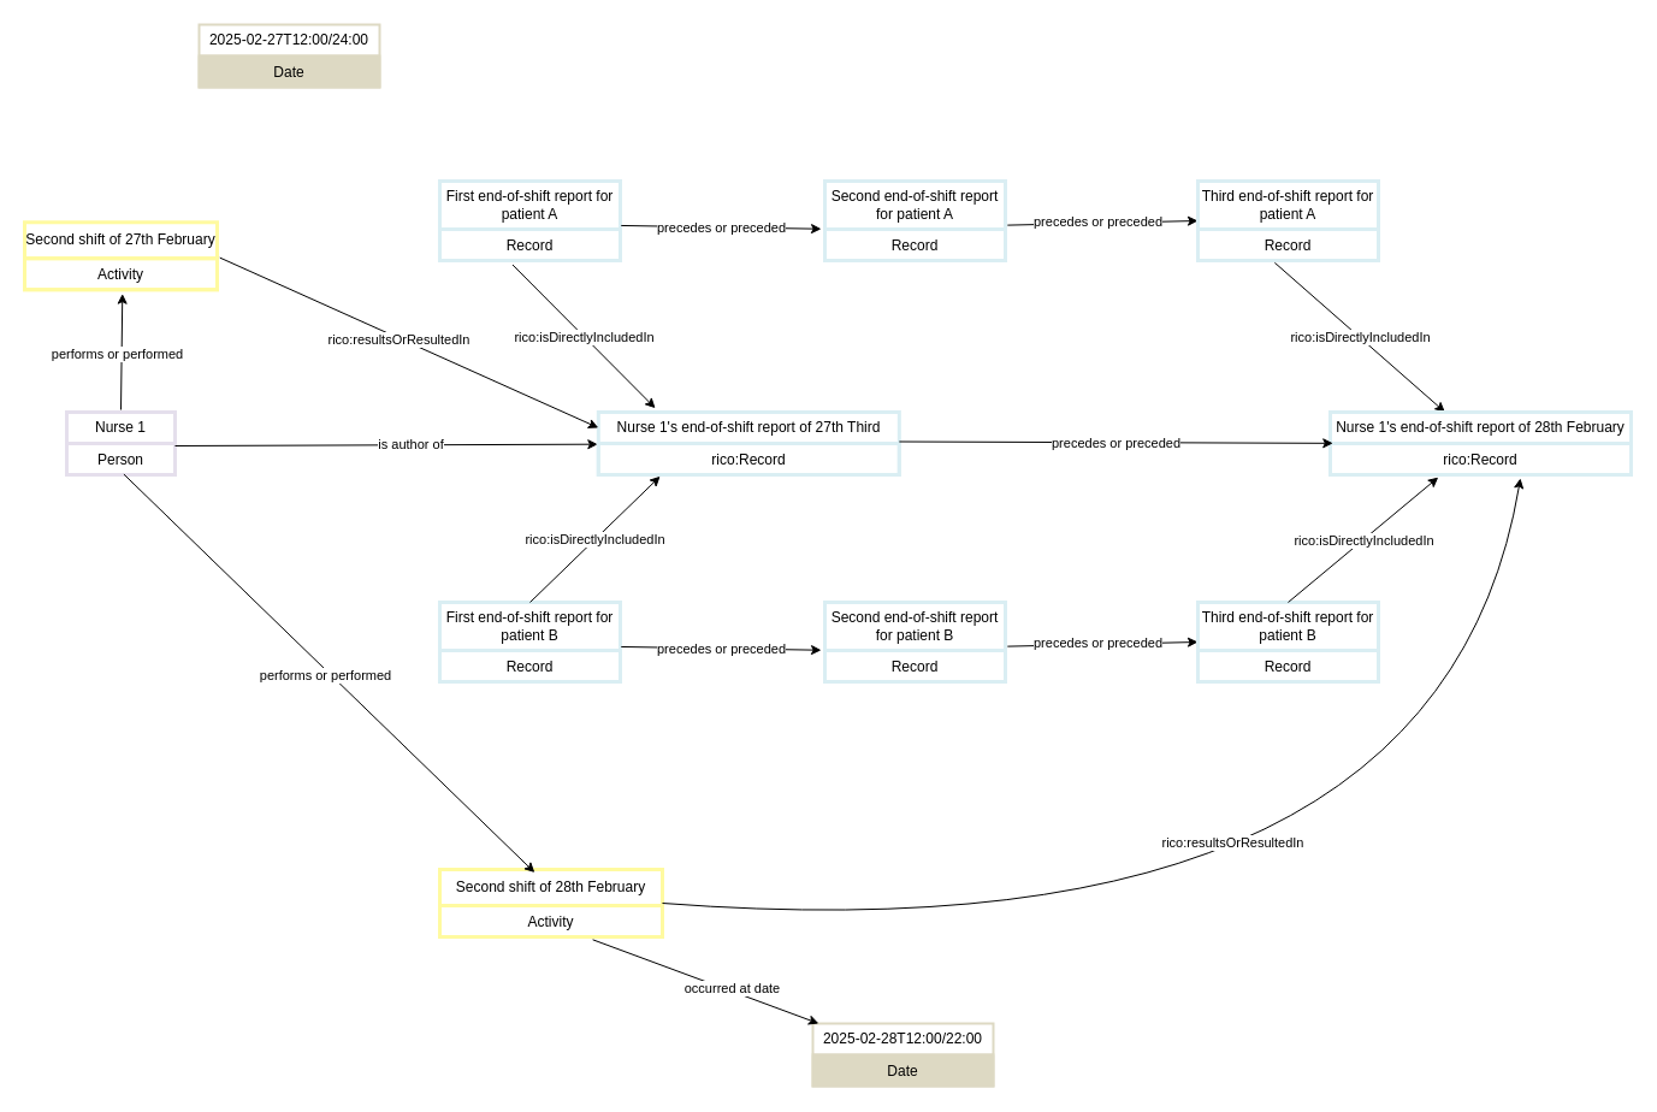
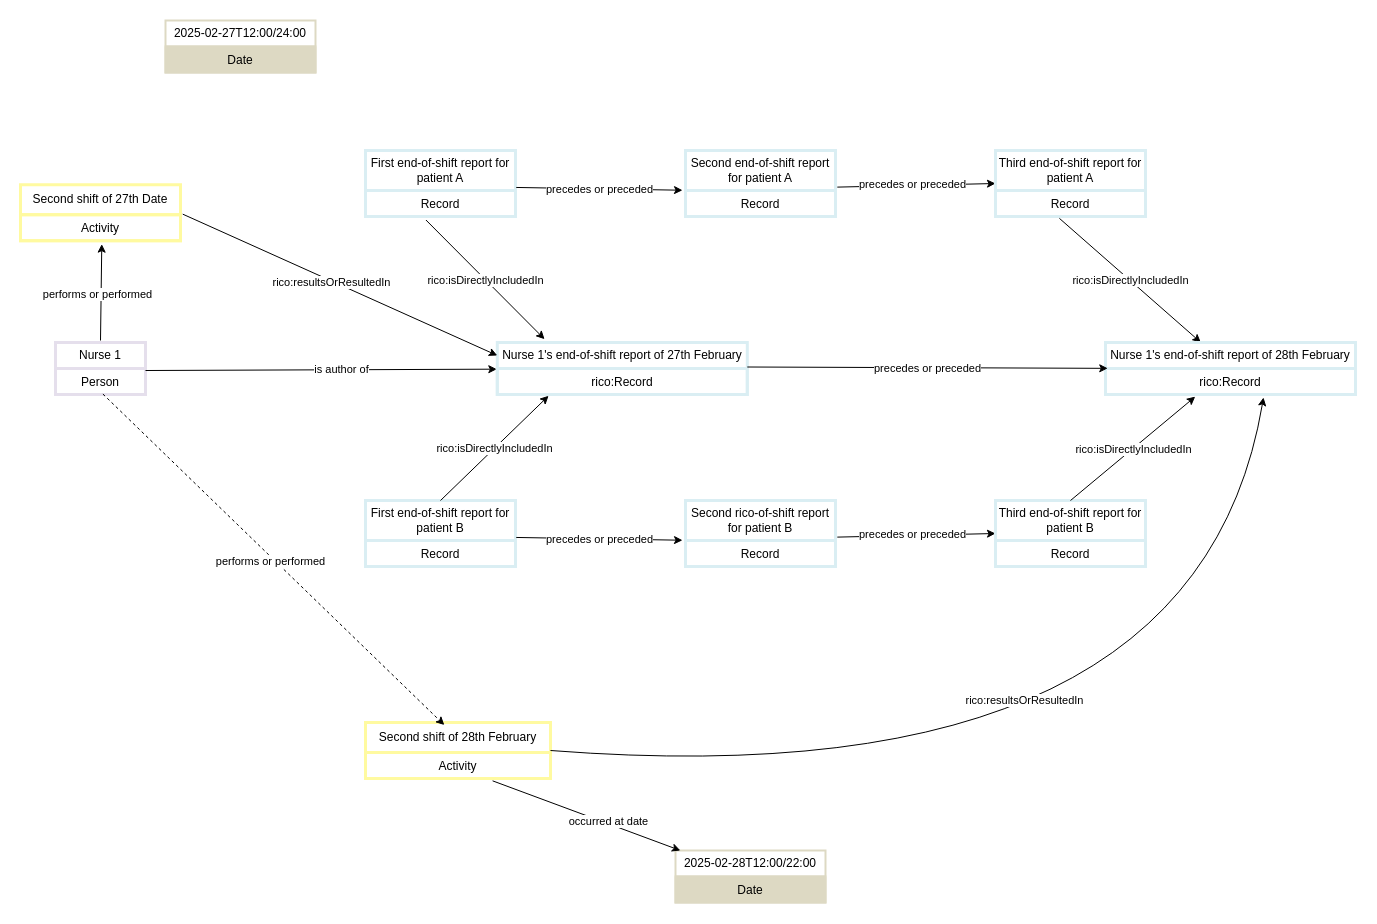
  <mxCell id="0" />
  <mxCell id="1" parent="0" />
  <mxCell id="2" value="First end-of-shift report for patient A" style="swimlane;fontStyle=0;childLayout=stackLayout;horizontal=1;startSize=40;strokeColor=#DAEEF3;strokeWidth=3;fillColor=none;horizontalStack=0;resizeParent=1;resizeParentMax=0;resizeLast=0;collapsible=1;marginBottom=0;whiteSpace=wrap;html=1;labelPadding=0;" parent="1" vertex="1"><mxGeometry x="365" y="150" width="150" height="66" as="geometry" /></mxCell>
  <mxCell id="3" value="Record" style="text;strokeColor=#DAEEF3;strokeWidth=3;fillColor=none;align=center;verticalAlign=top;spacingLeft=4;spacingRight=4;overflow=hidden;rotatable=0;points=[[0,0.5],[1,0.5]];portConstraint=eastwest;whiteSpace=wrap;html=1;" parent="2" vertex="1"><mxGeometry y="40" width="150" height="26" as="geometry" /></mxCell>
  <mxCell id="4" value="" style="endArrow=classic;html=1;rounded=0;entryX=-0.02;entryY=-0.01;entryDx=0;entryDy=0;entryPerimeter=0;exitX=1.005;exitY=0.56;exitDx=0;exitDy=0;exitPerimeter=0;" parent="1" source="2" target="9" edge="1"><mxGeometry relative="1" as="geometry"><mxPoint x="585" y="185.5" as="sourcePoint" /><mxPoint x="765" y="186" as="targetPoint" /></mxGeometry></mxCell>
  <mxCell id="5" value="precedes or preceded" style="edgeLabel;resizable=0;html=1;;align=center;verticalAlign=middle;" parent="4" connectable="0" vertex="1"><mxGeometry relative="1" as="geometry" /></mxCell>
  <mxCell id="6" value="" style="endArrow=classic;html=1;rounded=0;entryX=0;entryY=0.5;entryDx=0;entryDy=0;exitX=1.012;exitY=-0.13;exitDx=0;exitDy=0;exitPerimeter=0;entryPerimeter=0;" parent="1" source="9" target="10" edge="1"><mxGeometry relative="1" as="geometry"><mxPoint x="915" y="185.5" as="sourcePoint" /><mxPoint x="1086.82" y="186.988" as="targetPoint" /></mxGeometry></mxCell>
  <mxCell id="7" value="precedes or preceded" style="edgeLabel;resizable=0;html=1;;align=center;verticalAlign=middle;" parent="6" connectable="0" vertex="1"><mxGeometry relative="1" as="geometry"><mxPoint x="-4" y="-1" as="offset" /></mxGeometry></mxCell>
  <mxCell id="8" value="Second end-of-shift report for patient A" style="swimlane;fontStyle=0;childLayout=stackLayout;horizontal=1;startSize=40;strokeColor=#DAEEF3;strokeWidth=3;fillColor=none;horizontalStack=0;resizeParent=1;resizeParentMax=0;resizeLast=0;collapsible=1;marginBottom=0;whiteSpace=wrap;html=1;labelPadding=0;" parent="1" vertex="1"><mxGeometry x="685" y="150" width="150" height="66" as="geometry" /></mxCell>
  <mxCell id="9" value="Record" style="text;strokeColor=#DAEEF3;strokeWidth=3;fillColor=none;align=center;verticalAlign=top;spacingLeft=4;spacingRight=4;overflow=hidden;rotatable=0;points=[[0,0.5],[1,0.5]];portConstraint=eastwest;whiteSpace=wrap;html=1;" parent="8" vertex="1"><mxGeometry y="40" width="150" height="26" as="geometry" /></mxCell>
  <mxCell id="10" value="Third end-of-shift report for patient A" style="swimlane;fontStyle=0;childLayout=stackLayout;horizontal=1;startSize=40;strokeColor=#DAEEF3;strokeWidth=3;fillColor=none;horizontalStack=0;resizeParent=1;resizeParentMax=0;resizeLast=0;collapsible=1;marginBottom=0;whiteSpace=wrap;html=1;labelPadding=0;" parent="1" vertex="1"><mxGeometry x="995" y="150" width="150" height="66" as="geometry" /></mxCell>
  <mxCell id="11" value="Record" style="text;strokeColor=#DAEEF3;strokeWidth=3;fillColor=none;align=center;verticalAlign=top;spacingLeft=4;spacingRight=4;overflow=hidden;rotatable=0;points=[[0,0.5],[1,0.5]];portConstraint=eastwest;whiteSpace=wrap;html=1;" parent="10" vertex="1"><mxGeometry y="40" width="150" height="26" as="geometry" /></mxCell>
- <mxCell id="12" value="Second shift of 27th February" style="swimlane;fontStyle=0;childLayout=stackLayout;horizontal=1;startSize=30;strokeColor=#FFFAA0;strokeWidth=3;fillColor=none;horizontalStack=0;resizeParent=1;resizeParentMax=0;resizeLast=0;collapsible=1;marginBottom=0;whiteSpace=wrap;html=1;" parent="1" vertex="1"><mxGeometry x="20" y="184.2" width="160" height="56" as="geometry" /></mxCell>
+ <mxCell id="12" value="Second shift of 27th Date" style="swimlane;fontStyle=0;childLayout=stackLayout;horizontal=1;startSize=30;strokeColor=#FFFAA0;strokeWidth=3;fillColor=none;horizontalStack=0;resizeParent=1;resizeParentMax=0;resizeLast=0;collapsible=1;marginBottom=0;whiteSpace=wrap;html=1;" parent="1" vertex="1"><mxGeometry x="20" y="184.2" width="160" height="56" as="geometry" /></mxCell>
  <mxCell id="13" value="Activity" style="text;strokeColor=#FFFAA0;strokeWidth=3;fillColor=none;align=center;verticalAlign=top;spacingLeft=4;spacingRight=4;overflow=hidden;rotatable=0;points=[[0,0.5],[1,0.5]];portConstraint=eastwest;whiteSpace=wrap;html=1;" parent="12" vertex="1"><mxGeometry y="30" width="160" height="26" as="geometry" /></mxCell>
  <mxCell id="14" value="Nurse 1" style="swimlane;fontStyle=0;childLayout=stackLayout;horizontal=1;startSize=26;strokeColor=#E5DFEC;strokeWidth=3;fillColor=none;horizontalStack=0;resizeParent=1;resizeParentMax=0;resizeLast=0;collapsible=1;marginBottom=0;whiteSpace=wrap;html=1;" parent="1" vertex="1"><mxGeometry x="55" y="342" width="90" height="52" as="geometry" /></mxCell>
  <mxCell id="15" value="Person" style="text;strokeColor=#E5DFEC;strokeWidth=3;fillColor=none;align=center;verticalAlign=top;spacingLeft=4;spacingRight=4;overflow=hidden;rotatable=0;points=[[0,0.5],[1,0.5]];portConstraint=eastwest;whiteSpace=wrap;html=1;" parent="14" vertex="1"><mxGeometry y="26" width="90" height="26" as="geometry" /></mxCell>
  <mxCell id="16" value="Second shift of 28th February" style="swimlane;fontStyle=0;childLayout=stackLayout;horizontal=1;startSize=30;strokeColor=#FFFAA0;strokeWidth=3;fillColor=none;horizontalStack=0;resizeParent=1;resizeParentMax=0;resizeLast=0;collapsible=1;marginBottom=0;whiteSpace=wrap;html=1;" parent="1" vertex="1"><mxGeometry x="365" y="722" width="185" height="56" as="geometry" /></mxCell>
  <mxCell id="17" value="Activity" style="text;strokeColor=#FFFAA0;strokeWidth=3;fillColor=none;align=center;verticalAlign=top;spacingLeft=4;spacingRight=4;overflow=hidden;rotatable=0;points=[[0,0.5],[1,0.5]];portConstraint=eastwest;whiteSpace=wrap;html=1;" parent="16" vertex="1"><mxGeometry y="30" width="185" height="26" as="geometry" /></mxCell>
  <mxCell id="18" value="" style="endArrow=classic;html=1;rounded=0;curved=0;entryX=0.508;entryY=1.133;entryDx=0;entryDy=0;entryPerimeter=0;" parent="1" target="13" edge="1"><mxGeometry relative="1" as="geometry"><mxPoint x="100" y="340" as="sourcePoint" /><mxPoint x="99.76" y="215.996" as="targetPoint" /><Array as="points" /></mxGeometry></mxCell>
  <mxCell id="19" value="performs or performed" style="edgeLabel;resizable=0;html=1;;align=center;verticalAlign=middle;" parent="18" connectable="0" vertex="1"><mxGeometry relative="1" as="geometry"><mxPoint x="-4" y="1" as="offset" /></mxGeometry></mxCell>
  <mxCell id="20" value="2025-02-27T12:00/24:00" style="swimlane;fontStyle=0;childLayout=stackLayout;horizontal=1;startSize=26;strokeColor=#DDD9C3;strokeWidth=2;fillColor=none;horizontalStack=0;resizeParent=1;resizeParentMax=0;resizeLast=0;collapsible=1;marginBottom=0;whiteSpace=wrap;html=1;" parent="1" vertex="1"><mxGeometry x="165" y="20" width="150" height="52" as="geometry" /></mxCell>
  <mxCell id="21" value="Date" style="text;strokeColor=#DDD9C3;strokeWidth=2;fillColor=#DDD9C3;align=center;verticalAlign=top;spacingLeft=4;spacingRight=4;overflow=hidden;rotatable=0;points=[[0,0.5],[1,0.5]];portConstraint=eastwest;whiteSpace=wrap;html=1;" parent="20" vertex="1"><mxGeometry y="26" width="150" height="26" as="geometry" /></mxCell>
  <mxCell id="22" value="2025-02-28T12:00/22:00" style="swimlane;fontStyle=0;childLayout=stackLayout;horizontal=1;startSize=26;strokeColor=#DDD9C3;strokeWidth=2;fillColor=none;horizontalStack=0;resizeParent=1;resizeParentMax=0;resizeLast=0;collapsible=1;marginBottom=0;whiteSpace=wrap;html=1;" parent="1" vertex="1"><mxGeometry x="675" y="850" width="150" height="52" as="geometry" /></mxCell>
  <mxCell id="23" value="Date" style="text;strokeColor=#DDD9C3;strokeWidth=2;fillColor=#DDD9C3;align=center;verticalAlign=top;spacingLeft=4;spacingRight=4;overflow=hidden;rotatable=0;points=[[0,0.5],[1,0.5]];portConstraint=eastwest;whiteSpace=wrap;html=1;" parent="22" vertex="1"><mxGeometry y="26" width="150" height="26" as="geometry" /></mxCell>
  <mxCell id="24" value="" style="endArrow=classic;html=1;rounded=0;exitX=0.687;exitY=1.09;exitDx=0;exitDy=0;exitPerimeter=0;" parent="1" source="17" target="22" edge="1"><mxGeometry relative="1" as="geometry"><mxPoint x="1135" y="94" as="sourcePoint" /><mxPoint x="1247.59" y="130" as="targetPoint" /></mxGeometry></mxCell>
  <mxCell id="25" value="occurred at date" style="edgeLabel;resizable=0;html=1;;align=center;verticalAlign=middle;" parent="24" connectable="0" vertex="1"><mxGeometry relative="1" as="geometry"><mxPoint x="22" y="5" as="offset" /></mxGeometry></mxCell>
  <mxCell id="26" value="First end-of-shift report for patient B" style="swimlane;fontStyle=0;childLayout=stackLayout;horizontal=1;startSize=40;strokeColor=#DAEEF3;strokeWidth=3;fillColor=none;horizontalStack=0;resizeParent=1;resizeParentMax=0;resizeLast=0;collapsible=1;marginBottom=0;whiteSpace=wrap;html=1;labelPadding=0;" vertex="1" parent="1"><mxGeometry x="365" y="500" width="150" height="66" as="geometry" /></mxCell>
  <mxCell id="27" value="Record" style="text;strokeColor=#DAEEF3;strokeWidth=3;fillColor=none;align=center;verticalAlign=top;spacingLeft=4;spacingRight=4;overflow=hidden;rotatable=0;points=[[0,0.5],[1,0.5]];portConstraint=eastwest;whiteSpace=wrap;html=1;" vertex="1" parent="26"><mxGeometry y="40" width="150" height="26" as="geometry" /></mxCell>
  <mxCell id="28" value="" style="endArrow=classic;html=1;rounded=0;entryX=-0.02;entryY=-0.01;entryDx=0;entryDy=0;entryPerimeter=0;exitX=1.005;exitY=0.56;exitDx=0;exitDy=0;exitPerimeter=0;" edge="1" source="26" target="33" parent="1"><mxGeometry relative="1" as="geometry"><mxPoint x="585" y="535.5" as="sourcePoint" /><mxPoint x="765" y="536" as="targetPoint" /></mxGeometry></mxCell>
  <mxCell id="29" value="precedes or preceded" style="edgeLabel;resizable=0;html=1;;align=center;verticalAlign=middle;" connectable="0" vertex="1" parent="28"><mxGeometry relative="1" as="geometry" /></mxCell>
  <mxCell id="30" value="" style="endArrow=classic;html=1;rounded=0;entryX=0;entryY=0.5;entryDx=0;entryDy=0;exitX=1.012;exitY=-0.13;exitDx=0;exitDy=0;exitPerimeter=0;entryPerimeter=0;" edge="1" source="33" target="34" parent="1"><mxGeometry relative="1" as="geometry"><mxPoint x="915" y="535.5" as="sourcePoint" /><mxPoint x="1086.82" y="536.988" as="targetPoint" /></mxGeometry></mxCell>
  <mxCell id="31" value="precedes or preceded" style="edgeLabel;resizable=0;html=1;;align=center;verticalAlign=middle;" connectable="0" vertex="1" parent="30"><mxGeometry relative="1" as="geometry"><mxPoint x="-4" y="-1" as="offset" /></mxGeometry></mxCell>
- <mxCell id="32" value="Second end-of-shift report for patient B" style="swimlane;fontStyle=0;childLayout=stackLayout;horizontal=1;startSize=40;strokeColor=#DAEEF3;strokeWidth=3;fillColor=none;horizontalStack=0;resizeParent=1;resizeParentMax=0;resizeLast=0;collapsible=1;marginBottom=0;whiteSpace=wrap;html=1;labelPadding=0;" vertex="1" parent="1"><mxGeometry x="685" y="500" width="150" height="66" as="geometry" /></mxCell>
+ <mxCell id="32" value="Second rico-of-shift report for patient B" style="swimlane;fontStyle=0;childLayout=stackLayout;horizontal=1;startSize=40;strokeColor=#DAEEF3;strokeWidth=3;fillColor=none;horizontalStack=0;resizeParent=1;resizeParentMax=0;resizeLast=0;collapsible=1;marginBottom=0;whiteSpace=wrap;html=1;labelPadding=0;" vertex="1" parent="1"><mxGeometry x="685" y="500" width="150" height="66" as="geometry" /></mxCell>
  <mxCell id="33" value="Record" style="text;strokeColor=#DAEEF3;strokeWidth=3;fillColor=none;align=center;verticalAlign=top;spacingLeft=4;spacingRight=4;overflow=hidden;rotatable=0;points=[[0,0.5],[1,0.5]];portConstraint=eastwest;whiteSpace=wrap;html=1;" vertex="1" parent="32"><mxGeometry y="40" width="150" height="26" as="geometry" /></mxCell>
  <mxCell id="34" value="Third end-of-shift report for patient B" style="swimlane;fontStyle=0;childLayout=stackLayout;horizontal=1;startSize=40;strokeColor=#DAEEF3;strokeWidth=3;fillColor=none;horizontalStack=0;resizeParent=1;resizeParentMax=0;resizeLast=0;collapsible=1;marginBottom=0;whiteSpace=wrap;html=1;labelPadding=0;" vertex="1" parent="1"><mxGeometry x="995" y="500" width="150" height="66" as="geometry" /></mxCell>
  <mxCell id="35" value="Record" style="text;strokeColor=#DAEEF3;strokeWidth=3;fillColor=none;align=center;verticalAlign=top;spacingLeft=4;spacingRight=4;overflow=hidden;rotatable=0;points=[[0,0.5],[1,0.5]];portConstraint=eastwest;whiteSpace=wrap;html=1;" vertex="1" parent="34"><mxGeometry y="40" width="150" height="26" as="geometry" /></mxCell>
  <mxCell id="36" value="" style="endArrow=classic;html=1;rounded=0;entryX=-0.002;entryY=0.026;entryDx=0;entryDy=0;exitX=1;exitY=0.077;exitDx=0;exitDy=0;exitPerimeter=0;entryPerimeter=0;" edge="1" parent="1" source="15" target="39"><mxGeometry relative="1" as="geometry"><mxPoint x="45" y="342" as="sourcePoint" /><mxPoint x="420.41" y="490" as="targetPoint" /></mxGeometry></mxCell>
  <mxCell id="37" value="is author of" style="edgeLabel;resizable=0;html=1;;align=center;verticalAlign=middle;" connectable="0" vertex="1" parent="36"><mxGeometry relative="1" as="geometry"><mxPoint x="20" y="-1" as="offset" /></mxGeometry></mxCell>
- <mxCell id="38" value="Nurse 1's end-of-shift report of 27th Third" style="swimlane;fontStyle=0;childLayout=stackLayout;horizontal=1;startSize=26;strokeColor=#DAEEF3;strokeWidth=3;fillColor=none;horizontalStack=0;resizeParent=1;resizeParentMax=0;resizeLast=0;collapsible=1;marginBottom=0;whiteSpace=wrap;html=1;" vertex="1" parent="1"><mxGeometry x="496.81" y="342" width="250" height="52" as="geometry" /></mxCell>
+ <mxCell id="38" value="Nurse 1's end-of-shift report of 27th February" style="swimlane;fontStyle=0;childLayout=stackLayout;horizontal=1;startSize=26;strokeColor=#DAEEF3;strokeWidth=3;fillColor=none;horizontalStack=0;resizeParent=1;resizeParentMax=0;resizeLast=0;collapsible=1;marginBottom=0;whiteSpace=wrap;html=1;" vertex="1" parent="1"><mxGeometry x="496.81" y="342" width="250" height="52" as="geometry" /></mxCell>
  <mxCell id="39" value="rico:Record" style="text;strokeColor=#DAEEF3;strokeWidth=3;fillColor=none;align=center;verticalAlign=top;spacingLeft=4;spacingRight=4;overflow=hidden;rotatable=0;points=[[0,0.5],[1,0.5]];portConstraint=eastwest;whiteSpace=wrap;html=1;" vertex="1" parent="38"><mxGeometry y="26" width="250" height="26" as="geometry" /></mxCell>
  <mxCell id="40" value="" style="endArrow=classic;html=1;rounded=0;entryX=0.189;entryY=-0.064;entryDx=0;entryDy=0;entryPerimeter=0;exitX=0.403;exitY=1.135;exitDx=0;exitDy=0;exitPerimeter=0;" edge="1" parent="1" source="3" target="38"><mxGeometry relative="1" as="geometry"><mxPoint x="445" y="250" as="sourcePoint" /><mxPoint x="685" y="430" as="targetPoint" /></mxGeometry></mxCell>
  <mxCell id="41" value="rico:isDirectlyIncludedIn" style="edgeLabel;resizable=0;html=1;;align=center;verticalAlign=middle;" connectable="0" vertex="1" parent="40"><mxGeometry relative="1" as="geometry" /></mxCell>
  <mxCell id="42" value="" style="endArrow=classic;html=1;rounded=0;exitX=0.5;exitY=0;exitDx=0;exitDy=0;entryX=0.205;entryY=1.051;entryDx=0;entryDy=0;entryPerimeter=0;" edge="1" parent="1" source="26" target="39"><mxGeometry relative="1" as="geometry"><mxPoint x="455" y="430" as="sourcePoint" /><mxPoint x="655" y="519" as="targetPoint" /></mxGeometry></mxCell>
  <mxCell id="43" value="rico:isDirectlyIncludedIn" style="edgeLabel;resizable=0;html=1;;align=center;verticalAlign=middle;" connectable="0" vertex="1" parent="42"><mxGeometry relative="1" as="geometry" /></mxCell>
  <mxCell id="44" value="" style="endArrow=classic;html=1;rounded=0;exitX=0.426;exitY=1.071;exitDx=0;exitDy=0;exitPerimeter=0;" edge="1" parent="1" source="11" target="52"><mxGeometry relative="1" as="geometry"><mxPoint x="455" y="260" as="sourcePoint" /><mxPoint x="785" y="330" as="targetPoint" /></mxGeometry></mxCell>
  <mxCell id="45" value="rico:isDirectlyIncludedIn" style="edgeLabel;resizable=0;html=1;;align=center;verticalAlign=middle;" connectable="0" vertex="1" parent="44"><mxGeometry relative="1" as="geometry" /></mxCell>
  <mxCell id="46" value="" style="endArrow=classic;html=1;rounded=0;entryX=0.359;entryY=1.083;entryDx=0;entryDy=0;entryPerimeter=0;exitX=0.5;exitY=0;exitDx=0;exitDy=0;" edge="1" parent="1" source="34" target="53"><mxGeometry relative="1" as="geometry"><mxPoint x="1064" y="254" as="sourcePoint" /><mxPoint x="805" y="350" as="targetPoint" /></mxGeometry></mxCell>
  <mxCell id="47" value="rico:isDirectlyIncludedIn" style="edgeLabel;resizable=0;html=1;;align=center;verticalAlign=middle;" connectable="0" vertex="1" parent="46"><mxGeometry relative="1" as="geometry" /></mxCell>
  <mxCell id="48" value="" style="endArrow=classic;html=1;rounded=0;entryX=0;entryY=0.25;entryDx=0;entryDy=0;exitX=1.014;exitY=-0.021;exitDx=0;exitDy=0;exitPerimeter=0;jumpStyle=gap;" edge="1" parent="1" source="13" target="38"><mxGeometry relative="1" as="geometry"><mxPoint x="205" y="210" as="sourcePoint" /><mxPoint x="425" y="466" as="targetPoint" /></mxGeometry></mxCell>
  <mxCell id="49" value="rico:resultsOrResultedIn" style="edgeLabel;resizable=0;html=1;;align=center;verticalAlign=middle;" connectable="0" vertex="1" parent="48"><mxGeometry relative="1" as="geometry"><mxPoint x="-9" y="-3" as="offset" /></mxGeometry></mxCell>
- <mxCell id="50" value="" style="endArrow=classic;html=1;rounded=0;curved=0;entryX=0.426;entryY=0.045;entryDx=0;entryDy=0;entryPerimeter=0;exitX=0.527;exitY=0.984;exitDx=0;exitDy=0;exitPerimeter=0;" edge="1" parent="1" source="15" target="16"><mxGeometry relative="1" as="geometry"><mxPoint x="75" y="564.15" as="sourcePoint" /><mxPoint x="75.92" y="470" as="targetPoint" /><Array as="points" /></mxGeometry></mxCell>
+ <mxCell id="50" value="" style="endArrow=classic;html=1;rounded=0;curved=0;entryX=0.426;entryY=0.045;entryDx=0;entryDy=0;entryPerimeter=0;exitX=0.527;exitY=0.984;exitDx=0;exitDy=0;exitPerimeter=0;dashed=1;" edge="1" parent="1" source="15" target="16"><mxGeometry relative="1" as="geometry"><mxPoint x="75" y="564.15" as="sourcePoint" /><mxPoint x="75.92" y="470" as="targetPoint" /><Array as="points" /></mxGeometry></mxCell>
  <mxCell id="51" value="performs or performed" style="edgeLabel;resizable=0;html=1;;align=center;verticalAlign=middle;" connectable="0" vertex="1" parent="50"><mxGeometry relative="1" as="geometry"><mxPoint x="-4" y="1" as="offset" /></mxGeometry></mxCell>
  <mxCell id="52" value="Nurse 1's end-of-shift report of 28th February" style="swimlane;fontStyle=0;childLayout=stackLayout;horizontal=1;startSize=26;strokeColor=#DAEEF3;strokeWidth=3;fillColor=none;horizontalStack=0;resizeParent=1;resizeParentMax=0;resizeLast=0;collapsible=1;marginBottom=0;whiteSpace=wrap;html=1;" vertex="1" parent="1"><mxGeometry x="1105" y="342" width="250" height="52" as="geometry" /></mxCell>
  <mxCell id="53" value="rico:Record" style="text;strokeColor=#DAEEF3;strokeWidth=3;fillColor=none;align=center;verticalAlign=top;spacingLeft=4;spacingRight=4;overflow=hidden;rotatable=0;points=[[0,0.5],[1,0.5]];portConstraint=eastwest;whiteSpace=wrap;html=1;" vertex="1" parent="52"><mxGeometry y="26" width="250" height="26" as="geometry" /></mxCell>
  <mxCell id="54" value="" style="endArrow=classic;html=1;rounded=0;exitX=1;exitY=0.5;exitDx=0;exitDy=0;jumpStyle=gap;curved=1;entryX=0.632;entryY=1.115;entryDx=0;entryDy=0;entryPerimeter=0;" edge="1" parent="1" source="16" target="53"><mxGeometry relative="1" as="geometry"><mxPoint x="625" y="679.5" as="sourcePoint" /><mxPoint x="1325" y="460" as="targetPoint" /><Array as="points"><mxPoint x="1195" y="800" /></Array></mxGeometry></mxCell>
  <mxCell id="55" value="rico:resultsOrResultedIn" style="edgeLabel;resizable=0;html=1;;align=center;verticalAlign=middle;" connectable="0" vertex="1" parent="54"><mxGeometry relative="1" as="geometry"><mxPoint x="-53" y="-91" as="offset" /></mxGeometry></mxCell>
  <mxCell id="56" value="" style="endArrow=classic;html=1;rounded=0;entryX=0.009;entryY=-0.006;entryDx=0;entryDy=0;entryPerimeter=0;exitX=1.005;exitY=0.56;exitDx=0;exitDy=0;exitPerimeter=0;" edge="1" parent="1" target="53"><mxGeometry relative="1" as="geometry"><mxPoint x="746.81" y="366.5" as="sourcePoint" /><mxPoint x="912.81" y="369.5" as="targetPoint" /></mxGeometry></mxCell>
  <mxCell id="57" value="precedes or preceded" style="edgeLabel;resizable=0;html=1;;align=center;verticalAlign=middle;" connectable="0" vertex="1" parent="56"><mxGeometry relative="1" as="geometry" /></mxCell>
